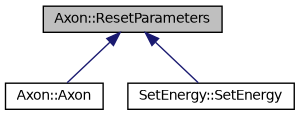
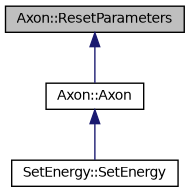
  digraph {
    rankdir=TB
    node [color=black fillcolor=white fontname=Helvetica fontsize=10 shape=record style=filled]
    edge [color=midnightblue dir=back fontname=Helvetica fontsize=10 labelfontname=Helvetica labelfontsize=10 style=solid]
    n1 [fillcolor=grey75 fontcolor=black height=0.2 label="Axon::ResetParameters" width=0.4]
    n2 [height=0.2 label="Axon::Axon" width=0.4]
    n3 [height=0.2 label="SetEnergy::SetEnergy" width=0.4]
    n1 -> n2
-   n1 -> n3
+   n2 -> n3
  }
